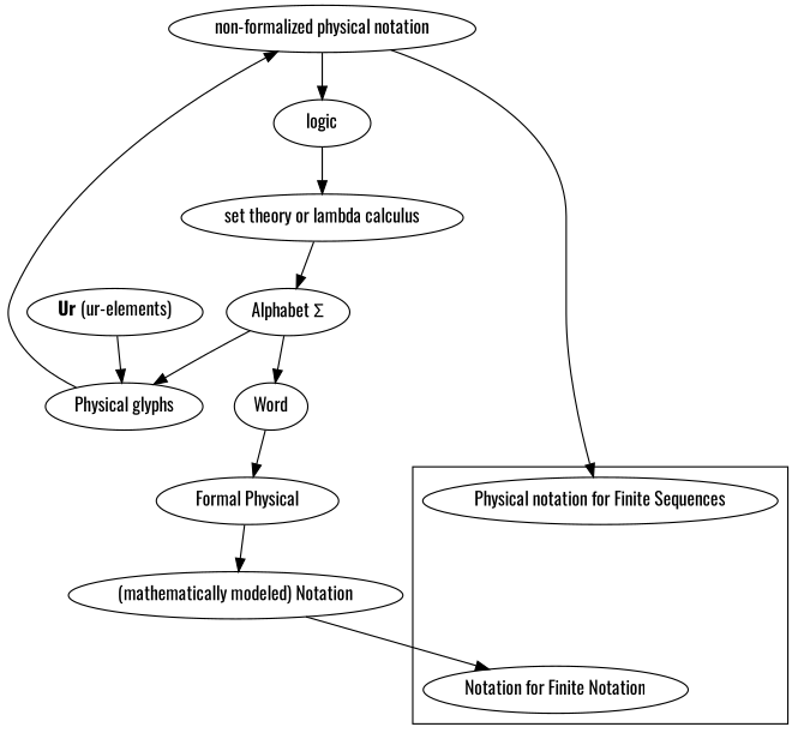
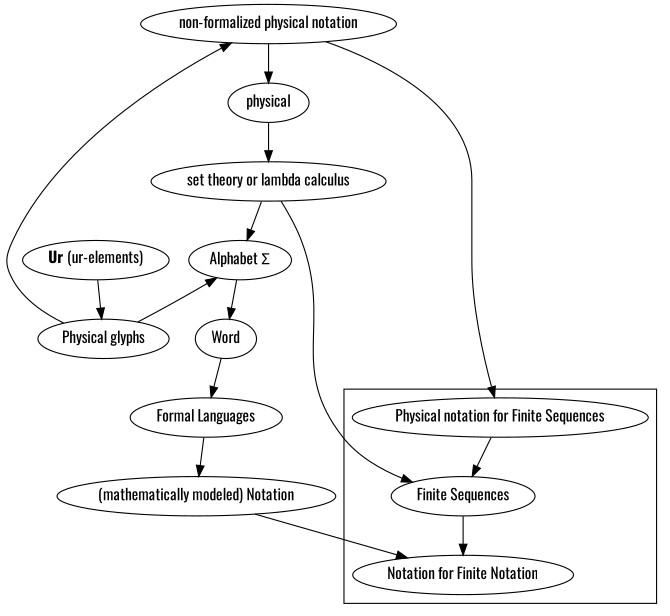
  strict digraph {
    fontname=Oswald
    node [fontname=Oswald]
    edge [fontname=Oswald]
+   n1 [label="Finite Sequences"]
    n2 [label="Physical notation for Finite Sequences"]
    n3 [label="Notation for Finite Notation"]
    n4 [label=<<B>Ur</B>&nbsp;(ur-elements)>]
    n5 [label="Physical glyphs"]
    n6 [label="Alphabet &Sigma;"]
    n7 [label="non-formalized physical notation"]
    n8 [label=Word]
-   n9 [label=logic]
-   n10 [label="Formal Physical"]
+   n9 [label=physical]
+   n10 [label="Formal Languages"]
    n11 [label="(mathematically modeled) Notation"]
    n12 [label="set theory or lambda calculus"]
    subgraph cluster_1 {
+     n1
      n2
      n3
    }
+   n1 -> n3
+   n2 -> n1
    n4 -> n5
-   n6 -> n5
+   n5 -> n6
    n5 -> n7
    n6 -> n8
    n7 -> n2
    n7 -> n9
    n8 -> n10
    n9 -> n12
    n10 -> n11
    n11 -> n3
+   n12 -> n1
    n12 -> n6
  }
